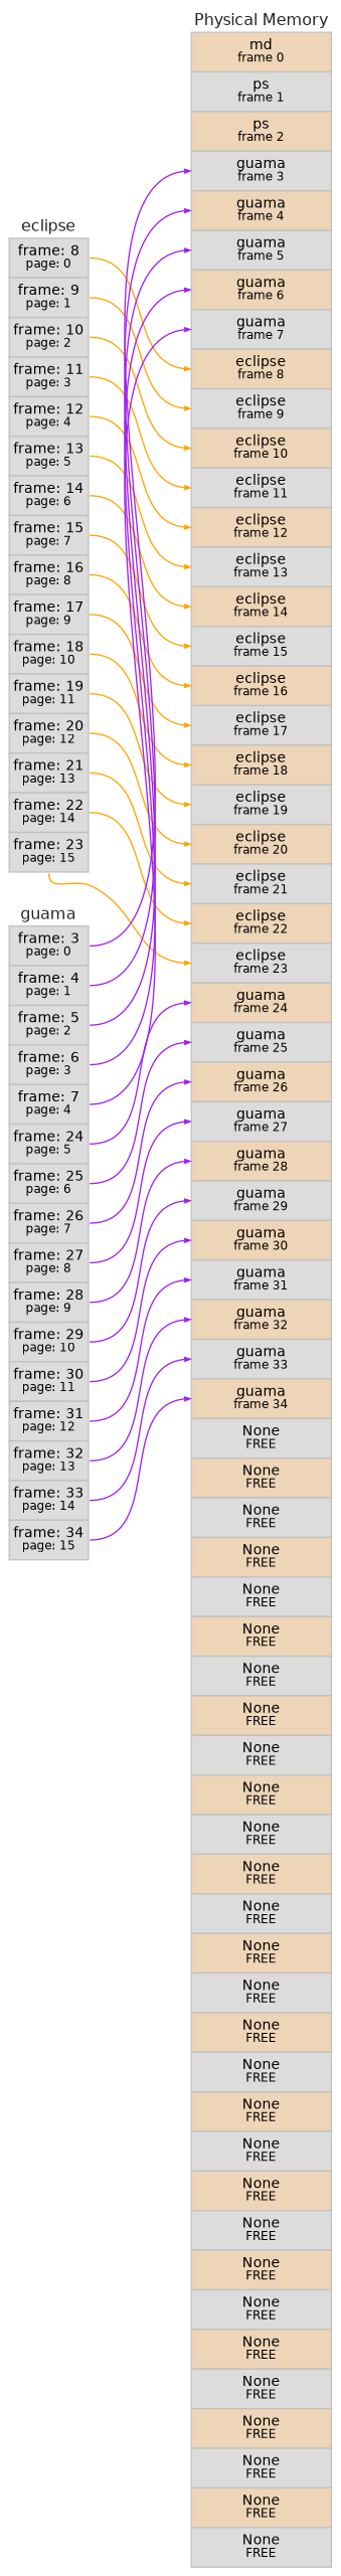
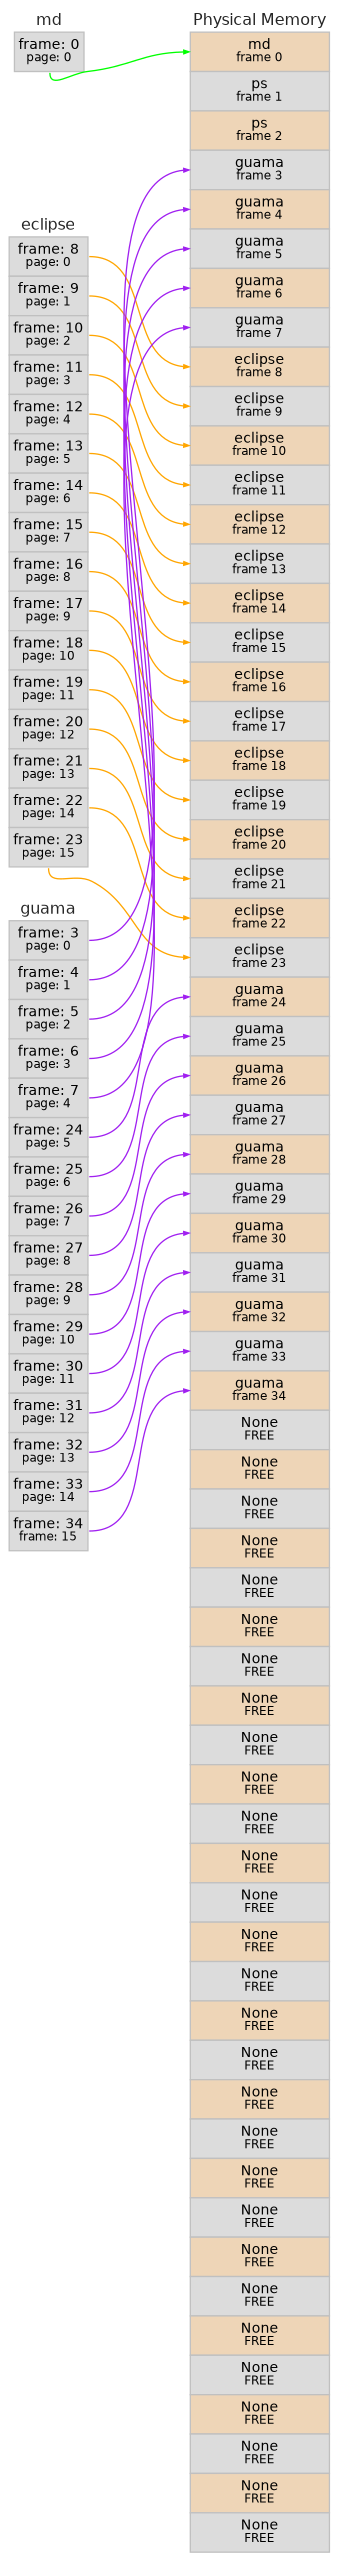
  digraph {
    fontname=Helvetica
    rankdir=LR
    ranksep=1.0
    node [fontname=Helvetica fontsize=8 margin="0.04 0.04" shape=none]
    edge [arrowsize=0.4 color=orange headclip=true tailclip=true tailport=0]
+   n1 [label=<<table border="0.1" cellborder="1" cellspacing="0"><TR><TD border="0.0" ><font face="helvetica" color="grey15" point-size="12">md</font></TD></TR><tr><td align="text" color="grey" bgcolor="gainsboro" height="30" port="0"><font point-size="11">frame: 0</font><br></br><font point-size="9">page: 0</font></td></tr></table>> width=0.8]
    n2 [label=<<table border="0.1" cellborder="1" cellspacing="0"><TR><TD border="0.0" ><font face="helvetica" color="grey15" point-size="12">eclipse</font></TD></TR><tr><td align="text" color="grey" bgcolor="gainsboro" height="30" port="0"><font point-size="11">frame: 8</font><br></br><font point-size="9">page: 0</font></td></tr><tr><td align="text" color="grey" bgcolor="gainsboro" height="30" port="1"><font point-size="11">frame: 9</font><br></br><font point-size="9">page: 1</font></td></tr><tr><td align="text" color="grey" bgcolor="gainsboro" height="30" port="2"><font point-size="11">frame: 10</font><br></br><font point-size="9">page: 2</font></td></tr><tr><td align="text" color="grey" bgcolor="gainsboro" height="30" port="3"><font point-size="11">frame: 11</font><br></br><font point-size="9">page: 3</font></td></tr><tr><td align="text" color="grey" bgcolor="gainsboro" height="30" port="4"><font point-size="11">frame: 12</font><br></br><font point-size="9">page: 4</font></td></tr><tr><td align="text" color="grey" bgcolor="gainsboro" height="30" port="5"><font point-size="11">frame: 13</font><br></br><font point-size="9">page: 5</font></td></tr><tr><td align="text" color="grey" bgcolor="gainsboro" height="30" port="6"><font point-size="11">frame: 14</font><br></br><font point-size="9">page: 6</font></td></tr><tr><td align="text" color="grey" bgcolor="gainsboro" height="30" port="7"><font point-size="11">frame: 15</font><br></br><font point-size="9">page: 7</font></td></tr><tr><td align="text" color="grey" bgcolor="gainsboro" height="30" port="8"><font point-size="11">frame: 16</font><br></br><font point-size="9">page: 8</font></td></tr><tr><td align="text" color="grey" bgcolor="gainsboro" height="30" port="9"><font point-size="11">frame: 17</font><br></br><font point-size="9">page: 9</font></td></tr><tr><td align="text" color="grey" bgcolor="gainsboro" height="30" port="10"><font point-size="11">frame: 18</font><br></br><font point-size="9">page: 10</font></td></tr><tr><td align="text" color="grey" bgcolor="gainsboro" height="30" port="11"><font point-size="11">frame: 19</font><br></br><font point-size="9">page: 11</font></td></tr><tr><td align="text" color="grey" bgcolor="gainsboro" height="30" port="12"><font point-size="11">frame: 20</font><br></br><font point-size="9">page: 12</font></td></tr><tr><td align="text" color="grey" bgcolor="gainsboro" height="30" port="13"><font point-size="11">frame: 21</font><br></br><font point-size="9">page: 13</font></td></tr><tr><td align="text" color="grey" bgcolor="gainsboro" height="30" port="14"><font point-size="11">frame: 22</font><br></br><font point-size="9">page: 14</font></td></tr><tr><td align="text" color="grey" bgcolor="gainsboro" height="30" port="15"><font point-size="11">frame: 23</font><br></br><font point-size="9">page: 15</font></td></tr></table>> width=0.8]
-   n3 [label=<<table border="0.1" cellborder="1" cellspacing="0"><TR><TD border="0.0" ><font face="helvetica" color="grey15" point-size="12">guama</font></TD></TR><tr><td align="text" color="grey" bgcolor="gainsboro" height="30" port="0"><font point-size="11">frame: 3</font><br></br><font point-size="9">page: 0</font></td></tr><tr><td align="text" color="grey" bgcolor="gainsboro" height="30" port="1"><font point-size="11">frame: 4</font><br></br><font point-size="9">page: 1</font></td></tr><tr><td align="text" color="grey" bgcolor="gainsboro" height="30" port="2"><font point-size="11">frame: 5</font><br></br><font point-size="9">page: 2</font></td></tr><tr><td align="text" color="grey" bgcolor="gainsboro" height="30" port="3"><font point-size="11">frame: 6</font><br></br><font point-size="9">page: 3</font></td></tr><tr><td align="text" color="grey" bgcolor="gainsboro" height="30" port="4"><font point-size="11">frame: 7</font><br></br><font point-size="9">page: 4</font></td></tr><tr><td align="text" color="grey" bgcolor="gainsboro" height="30" port="5"><font point-size="11">frame: 24</font><br></br><font point-size="9">page: 5</font></td></tr><tr><td align="text" color="grey" bgcolor="gainsboro" height="30" port="6"><font point-size="11">frame: 25</font><br></br><font point-size="9">page: 6</font></td></tr><tr><td align="text" color="grey" bgcolor="gainsboro" height="30" port="7"><font point-size="11">frame: 26</font><br></br><font point-size="9">page: 7</font></td></tr><tr><td align="text" color="grey" bgcolor="gainsboro" height="30" port="8"><font point-size="11">frame: 27</font><br></br><font point-size="9">page: 8</font></td></tr><tr><td align="text" color="grey" bgcolor="gainsboro" height="30" port="9"><font point-size="11">frame: 28</font><br></br><font point-size="9">page: 9</font></td></tr><tr><td align="text" color="grey" bgcolor="gainsboro" height="30" port="10"><font point-size="11">frame: 29</font><br></br><font point-size="9">page: 10</font></td></tr><tr><td align="text" color="grey" bgcolor="gainsboro" height="30" port="11"><font point-size="11">frame: 30</font><br></br><font point-size="9">page: 11</font></td></tr><tr><td align="text" color="grey" bgcolor="gainsboro" height="30" port="12"><font point-size="11">frame: 31</font><br></br><font point-size="9">page: 12</font></td></tr><tr><td align="text" color="grey" bgcolor="gainsboro" height="30" port="13"><font point-size="11">frame: 32</font><br></br><font point-size="9">page: 13</font></td></tr><tr><td align="text" color="grey" bgcolor="gainsboro" height="30" port="14"><font point-size="11">frame: 33</font><br></br><font point-size="9">page: 14</font></td></tr><tr><td align="text" color="grey" bgcolor="gainsboro" height="30" port="15"><font point-size="11">frame: 34</font><br></br><font point-size="9">page: 15</font></td></tr></table>> width=0.8]
+   n3 [label=<<table border="0.1" cellborder="1" cellspacing="0"><TR><TD border="0.0" ><font face="helvetica" color="grey15" point-size="12">guama</font></TD></TR><tr><td align="text" color="grey" bgcolor="gainsboro" height="30" port="0"><font point-size="11">frame: 3</font><br></br><font point-size="9">page: 0</font></td></tr><tr><td align="text" color="grey" bgcolor="gainsboro" height="30" port="1"><font point-size="11">frame: 4</font><br></br><font point-size="9">page: 1</font></td></tr><tr><td align="text" color="grey" bgcolor="gainsboro" height="30" port="2"><font point-size="11">frame: 5</font><br></br><font point-size="9">page: 2</font></td></tr><tr><td align="text" color="grey" bgcolor="gainsboro" height="30" port="3"><font point-size="11">frame: 6</font><br></br><font point-size="9">page: 3</font></td></tr><tr><td align="text" color="grey" bgcolor="gainsboro" height="30" port="4"><font point-size="11">frame: 7</font><br></br><font point-size="9">page: 4</font></td></tr><tr><td align="text" color="grey" bgcolor="gainsboro" height="30" port="5"><font point-size="11">frame: 24</font><br></br><font point-size="9">page: 5</font></td></tr><tr><td align="text" color="grey" bgcolor="gainsboro" height="30" port="6"><font point-size="11">frame: 25</font><br></br><font point-size="9">page: 6</font></td></tr><tr><td align="text" color="grey" bgcolor="gainsboro" height="30" port="7"><font point-size="11">frame: 26</font><br></br><font point-size="9">page: 7</font></td></tr><tr><td align="text" color="grey" bgcolor="gainsboro" height="30" port="8"><font point-size="11">frame: 27</font><br></br><font point-size="9">page: 8</font></td></tr><tr><td align="text" color="grey" bgcolor="gainsboro" height="30" port="9"><font point-size="11">frame: 28</font><br></br><font point-size="9">page: 9</font></td></tr><tr><td align="text" color="grey" bgcolor="gainsboro" height="30" port="10"><font point-size="11">frame: 29</font><br></br><font point-size="9">page: 10</font></td></tr><tr><td align="text" color="grey" bgcolor="gainsboro" height="30" port="11"><font point-size="11">frame: 30</font><br></br><font point-size="9">page: 11</font></td></tr><tr><td align="text" color="grey" bgcolor="gainsboro" height="30" port="12"><font point-size="11">frame: 31</font><br></br><font point-size="9">page: 12</font></td></tr><tr><td align="text" color="grey" bgcolor="gainsboro" height="30" port="13"><font point-size="11">frame: 32</font><br></br><font point-size="9">page: 13</font></td></tr><tr><td align="text" color="grey" bgcolor="gainsboro" height="30" port="14"><font point-size="11">frame: 33</font><br></br><font point-size="9">page: 14</font></td></tr><tr><td align="text" color="grey" bgcolor="gainsboro" height="30" port="15"><font point-size="11">frame: 34</font><br></br><font point-size="9">frame: 15</font></td></tr></table>> width=0.8]
    n4 [label=<<table border="0.1" cellborder="1" cellspacing="0"><TR><TD border="0.0" ><font face="helvetica" color="grey15" point-size="12">Physical Memory</font></TD></TR><tr><td align="text" color="grey" bgcolor="bisque2" height="30" port="0"><font point-size="11">md</font><br></br><font point-size="9">frame 0</font></td></tr><tr><td align="text" color="grey" bgcolor="gainsboro" height="30" port="1"><font point-size="11">ps</font><br></br><font point-size="9">frame 1</font></td></tr><tr><td align="text" color="grey" bgcolor="bisque2" height="30" port="2"><font point-size="11">ps</font><br></br><font point-size="9">frame 2</font></td></tr><tr><td align="text" color="grey" bgcolor="gainsboro" height="30" port="3"><font point-size="11">guama</font><br></br><font point-size="9">frame 3</font></td></tr><tr><td align="text" color="grey" bgcolor="bisque2" height="30" port="4"><font point-size="11">guama</font><br></br><font point-size="9">frame 4</font></td></tr><tr><td align="text" color="grey" bgcolor="gainsboro" height="30" port="5"><font point-size="11">guama</font><br></br><font point-size="9">frame 5</font></td></tr><tr><td align="text" color="grey" bgcolor="bisque2" height="30" port="6"><font point-size="11">guama</font><br></br><font point-size="9">frame 6</font></td></tr><tr><td align="text" color="grey" bgcolor="gainsboro" height="30" port="7"><font point-size="11">guama</font><br></br><font point-size="9">frame 7</font></td></tr><tr><td align="text" color="grey" bgcolor="bisque2" height="30" port="8"><font point-size="11">eclipse</font><br></br><font point-size="9">frame 8</font></td></tr><tr><td align="text" color="grey" bgcolor="gainsboro" height="30" port="9"><font point-size="11">eclipse</font><br></br><font point-size="9">frame 9</font></td></tr><tr><td align="text" color="grey" bgcolor="bisque2" height="30" port="10"><font point-size="11">eclipse</font><br></br><font point-size="9">frame 10</font></td></tr><tr><td align="text" color="grey" bgcolor="gainsboro" height="30" port="11"><font point-size="11">eclipse</font><br></br><font point-size="9">frame 11</font></td></tr><tr><td align="text" color="grey" bgcolor="bisque2" height="30" port="12"><font point-size="11">eclipse</font><br></br><font point-size="9">frame 12</font></td></tr><tr><td align="text" color="grey" bgcolor="gainsboro" height="30" port="13"><font point-size="11">eclipse</font><br></br><font point-size="9">frame 13</font></td></tr><tr><td align="text" color="grey" bgcolor="bisque2" height="30" port="14"><font point-size="11">eclipse</font><br></br><font point-size="9">frame 14</font></td></tr><tr><td align="text" color="grey" bgcolor="gainsboro" height="30" port="15"><font point-size="11">eclipse</font><br></br><font point-size="9">frame 15</font></td></tr><tr><td align="text" color="grey" bgcolor="bisque2" height="30" port="16"><font point-size="11">eclipse</font><br></br><font point-size="9">frame 16</font></td></tr><tr><td align="text" color="grey" bgcolor="gainsboro" height="30" port="17"><font point-size="11">eclipse</font><br></br><font point-size="9">frame 17</font></td></tr><tr><td align="text" color="grey" bgcolor="bisque2" height="30" port="18"><font point-size="11">eclipse</font><br></br><font point-size="9">frame 18</font></td></tr><tr><td align="text" color="grey" bgcolor="gainsboro" height="30" port="19"><font point-size="11">eclipse</font><br></br><font point-size="9">frame 19</font></td></tr><tr><td align="text" color="grey" bgcolor="bisque2" height="30" port="20"><font point-size="11">eclipse</font><br></br><font point-size="9">frame 20</font></td></tr><tr><td align="text" color="grey" bgcolor="gainsboro" height="30" port="21"><font point-size="11">eclipse</font><br></br><font point-size="9">frame 21</font></td></tr><tr><td align="text" color="grey" bgcolor="bisque2" height="30" port="22"><font point-size="11">eclipse</font><br></br><font point-size="9">frame 22</font></td></tr><tr><td align="text" color="grey" bgcolor="gainsboro" height="30" port="23"><font point-size="11">eclipse</font><br></br><font point-size="9">frame 23</font></td></tr><tr><td align="text" color="grey" bgcolor="bisque2" height="30" port="24"><font point-size="11">guama</font><br></br><font point-size="9">frame 24</font></td></tr><tr><td align="text" color="grey" bgcolor="gainsboro" height="30" port="25"><font point-size="11">guama</font><br></br><font point-size="9">frame 25</font></td></tr><tr><td align="text" color="grey" bgcolor="bisque2" height="30" port="26"><font point-size="11">guama</font><br></br><font point-size="9">frame 26</font></td></tr><tr><td align="text" color="grey" bgcolor="gainsboro" height="30" port="27"><font point-size="11">guama</font><br></br><font point-size="9">frame 27</font></td></tr><tr><td align="text" color="grey" bgcolor="bisque2" height="30" port="28"><font point-size="11">guama</font><br></br><font point-size="9">frame 28</font></td></tr><tr><td align="text" color="grey" bgcolor="gainsboro" height="30" port="29"><font point-size="11">guama</font><br></br><font point-size="9">frame 29</font></td></tr><tr><td align="text" color="grey" bgcolor="bisque2" height="30" port="30"><font point-size="11">guama</font><br></br><font point-size="9">frame 30</font></td></tr><tr><td align="text" color="grey" bgcolor="gainsboro" height="30" port="31"><font point-size="11">guama</font><br></br><font point-size="9">frame 31</font></td></tr><tr><td align="text" color="grey" bgcolor="bisque2" height="30" port="32"><font point-size="11">guama</font><br></br><font point-size="9">frame 32</font></td></tr><tr><td align="text" color="grey" bgcolor="gainsboro" height="30" port="33"><font point-size="11">guama</font><br></br><font point-size="9">frame 33</font></td></tr><tr><td align="text" color="grey" bgcolor="bisque2" height="30" port="34"><font point-size="11">guama</font><br></br><font point-size="9">frame 34</font></td></tr><tr><td align="text" color="grey" bgcolor="gainsboro" height="30" port="35"><font point-size="11">None</font><br></br><font point-size="9">FREE</font></td></tr><tr><td align="text" color="grey" bgcolor="bisque2" height="30" port="36"><font point-size="11">None</font><br></br><font point-size="9">FREE</font></td></tr><tr><td align="text" color="grey" bgcolor="gainsboro" height="30" port="37"><font point-size="11">None</font><br></br><font point-size="9">FREE</font></td></tr><tr><td align="text" color="grey" bgcolor="bisque2" height="30" port="38"><font point-size="11">None</font><br></br><font point-size="9">FREE</font></td></tr><tr><td align="text" color="grey" bgcolor="gainsboro" height="30" port="39"><font point-size="11">None</font><br></br><font point-size="9">FREE</font></td></tr><tr><td align="text" color="grey" bgcolor="bisque2" height="30" port="40"><font point-size="11">None</font><br></br><font point-size="9">FREE</font></td></tr><tr><td align="text" color="grey" bgcolor="gainsboro" height="30" port="41"><font point-size="11">None</font><br></br><font point-size="9">FREE</font></td></tr><tr><td align="text" color="grey" bgcolor="bisque2" height="30" port="42"><font point-size="11">None</font><br></br><font point-size="9">FREE</font></td></tr><tr><td align="text" color="grey" bgcolor="gainsboro" height="30" port="43"><font point-size="11">None</font><br></br><font point-size="9">FREE</font></td></tr><tr><td align="text" color="grey" bgcolor="bisque2" height="30" port="44"><font point-size="11">None</font><br></br><font point-size="9">FREE</font></td></tr><tr><td align="text" color="grey" bgcolor="gainsboro" height="30" port="45"><font point-size="11">None</font><br></br><font point-size="9">FREE</font></td></tr><tr><td align="text" color="grey" bgcolor="bisque2" height="30" port="46"><font point-size="11">None</font><br></br><font point-size="9">FREE</font></td></tr><tr><td align="text" color="grey" bgcolor="gainsboro" height="30" port="47"><font point-size="11">None</font><br></br><font point-size="9">FREE</font></td></tr><tr><td align="text" color="grey" bgcolor="bisque2" height="30" port="48"><font point-size="11">None</font><br></br><font point-size="9">FREE</font></td></tr><tr><td align="text" color="grey" bgcolor="gainsboro" height="30" port="49"><font point-size="11">None</font><br></br><font point-size="9">FREE</font></td></tr><tr><td align="text" color="grey" bgcolor="bisque2" height="30" port="50"><font point-size="11">None</font><br></br><font point-size="9">FREE</font></td></tr><tr><td align="text" color="grey" bgcolor="gainsboro" height="30" port="51"><font point-size="11">None</font><br></br><font point-size="9">FREE</font></td></tr><tr><td align="text" color="grey" bgcolor="bisque2" height="30" port="52"><font point-size="11">None</font><br></br><font point-size="9">FREE</font></td></tr><tr><td align="text" color="grey" bgcolor="gainsboro" height="30" port="53"><font point-size="11">None</font><br></br><font point-size="9">FREE</font></td></tr><tr><td align="text" color="grey" bgcolor="bisque2" height="30" port="54"><font point-size="11">None</font><br></br><font point-size="9">FREE</font></td></tr><tr><td align="text" color="grey" bgcolor="gainsboro" height="30" port="55"><font point-size="11">None</font><br></br><font point-size="9">FREE</font></td></tr><tr><td align="text" color="grey" bgcolor="bisque2" height="30" port="56"><font point-size="11">None</font><br></br><font point-size="9">FREE</font></td></tr><tr><td align="text" color="grey" bgcolor="gainsboro" height="30" port="57"><font point-size="11">None</font><br></br><font point-size="9">FREE</font></td></tr><tr><td align="text" color="grey" bgcolor="bisque2" height="30" port="58"><font point-size="11">None</font><br></br><font point-size="9">FREE</font></td></tr><tr><td align="text" color="grey" bgcolor="gainsboro" height="30" port="59"><font point-size="11">None</font><br></br><font point-size="9">FREE</font></td></tr><tr><td align="text" color="grey" bgcolor="bisque2" height="30" port="60"><font point-size="11">None</font><br></br><font point-size="9">FREE</font></td></tr><tr><td align="text" color="grey" bgcolor="gainsboro" height="30" port="61"><font point-size="11">None</font><br></br><font point-size="9">FREE</font></td></tr><tr><td align="text" color="grey" bgcolor="bisque2" height="30" port="62"><font point-size="11">None</font><br></br><font point-size="9">FREE</font></td></tr><tr><td align="text" color="grey" bgcolor="gainsboro" height="30" port="63"><font point-size="11">None</font><br></br><font point-size="9">FREE</font></td></tr></table>> width=0.8]
    subgraph sub_1 {
      rank=source
+     n1
      n2
      n3
    }
    subgraph sub_2 {
      rank=sink
      n4
    }
+   n1 -> n4 [color=green headport=0]
    n2 -> n4 [headport=8]
    n2 -> n4 [headport=9 tailport=1]
    n2 -> n4 [headport=10 tailport=2]
    n2 -> n4 [headport=11 tailport=3]
    n2 -> n4 [headport=12 tailport=4]
    n2 -> n4 [headport=13 tailport=5]
    n2 -> n4 [headport=14 tailport=6]
    n2 -> n4 [headport=15 tailport=7]
    n2 -> n4 [headport=16 tailport=8]
    n2 -> n4 [headport=17 tailport=9]
    n2 -> n4 [headport=18 tailport=10]
    n2 -> n4 [headport=19 tailport=11]
    n2 -> n4 [headport=20 tailport=12]
    n2 -> n4 [headport=21 tailport=13]
    n2 -> n4 [headport=22 tailport=14]
    n2 -> n4 [headport=23 tailport=15]
    n3 -> n4 [color=purple headport=3]
    n3 -> n4 [color=purple headport=4 tailport=1]
    n3 -> n4 [color=purple headport=5 tailport=2]
    n3 -> n4 [color=purple headport=6 tailport=3]
    n3 -> n4 [color=purple headport=7 tailport=4]
    n3 -> n4 [color=purple headport=24 tailport=5]
    n3 -> n4 [color=purple headport=25 tailport=6]
    n3 -> n4 [color=purple headport=26 tailport=7]
    n3 -> n4 [color=purple headport=27 tailport=8]
    n3 -> n4 [color=purple headport=28 tailport=9]
    n3 -> n4 [color=purple headport=29 tailport=10]
    n3 -> n4 [color=purple headport=30 tailport=11]
    n3 -> n4 [color=purple headport=31 tailport=12]
    n3 -> n4 [color=purple headport=32 tailport=13]
    n3 -> n4 [color=purple headport=33 tailport=14]
    n3 -> n4 [color=purple headport=34 tailport=15]
  }
